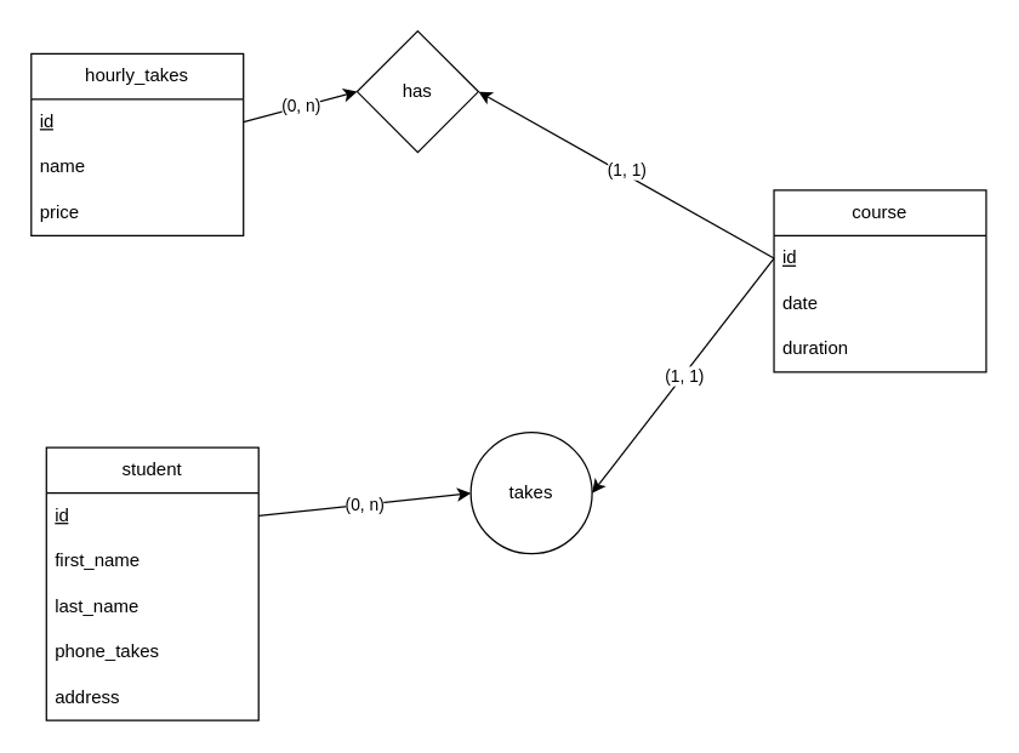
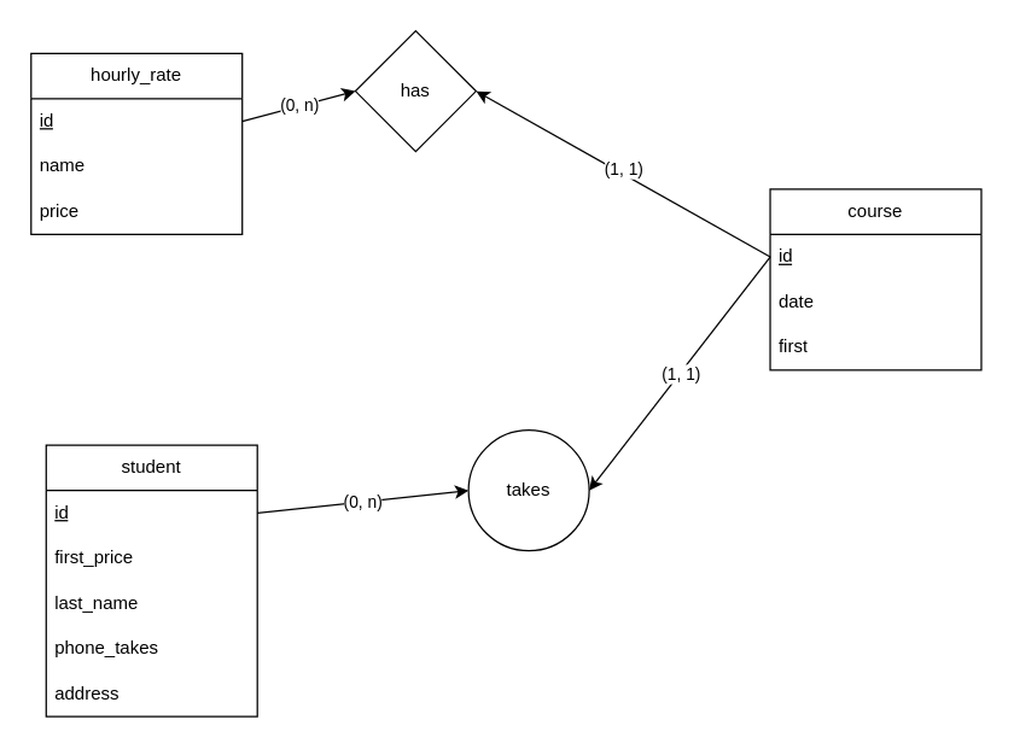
  <mxCell id="0" />
  <mxCell id="1" parent="0" />
  <mxCell id="2" value="student" style="swimlane;fontStyle=0;childLayout=stackLayout;horizontal=1;startSize=30;horizontalStack=0;resizeParent=1;resizeParentMax=0;resizeLast=0;collapsible=1;marginBottom=0;whiteSpace=wrap;html=1;" vertex="1" parent="1"><mxGeometry x="30" y="295" width="140" height="180" as="geometry" /></mxCell>
  <mxCell id="3" value="&lt;u&gt;id&lt;/u&gt;" style="text;strokeColor=none;fillColor=none;align=left;verticalAlign=middle;spacingLeft=4;spacingRight=4;overflow=hidden;points=[[0,0.5],[1,0.5]];portConstraint=eastwest;rotatable=0;whiteSpace=wrap;html=1;" vertex="1" parent="2"><mxGeometry y="30" width="140" height="30" as="geometry" /></mxCell>
- <mxCell id="4" value="first_name" style="text;strokeColor=none;fillColor=none;align=left;verticalAlign=middle;spacingLeft=4;spacingRight=4;overflow=hidden;points=[[0,0.5],[1,0.5]];portConstraint=eastwest;rotatable=0;whiteSpace=wrap;html=1;" vertex="1" parent="2"><mxGeometry y="60" width="140" height="30" as="geometry" /></mxCell>
+ <mxCell id="4" value="first_price" style="text;strokeColor=none;fillColor=none;align=left;verticalAlign=middle;spacingLeft=4;spacingRight=4;overflow=hidden;points=[[0,0.5],[1,0.5]];portConstraint=eastwest;rotatable=0;whiteSpace=wrap;html=1;" vertex="1" parent="2"><mxGeometry y="60" width="140" height="30" as="geometry" /></mxCell>
  <mxCell id="5" value="last_name" style="text;strokeColor=none;fillColor=none;align=left;verticalAlign=middle;spacingLeft=4;spacingRight=4;overflow=hidden;points=[[0,0.5],[1,0.5]];portConstraint=eastwest;rotatable=0;whiteSpace=wrap;html=1;" vertex="1" parent="2"><mxGeometry y="90" width="140" height="30" as="geometry" /></mxCell>
  <mxCell id="6" value="phone_takes" style="text;strokeColor=none;fillColor=none;align=left;verticalAlign=middle;spacingLeft=4;spacingRight=4;overflow=hidden;points=[[0,0.5],[1,0.5]];portConstraint=eastwest;rotatable=0;whiteSpace=wrap;html=1;" vertex="1" parent="2"><mxGeometry y="120" width="140" height="30" as="geometry" /></mxCell>
  <mxCell id="7" value="address" style="text;strokeColor=none;fillColor=none;align=left;verticalAlign=middle;spacingLeft=4;spacingRight=4;overflow=hidden;points=[[0,0.5],[1,0.5]];portConstraint=eastwest;rotatable=0;whiteSpace=wrap;html=1;" vertex="1" parent="2"><mxGeometry y="150" width="140" height="30" as="geometry" /></mxCell>
- <mxCell id="8" value="hourly_takes" style="swimlane;fontStyle=0;childLayout=stackLayout;horizontal=1;startSize=30;horizontalStack=0;resizeParent=1;resizeParentMax=0;resizeLast=0;collapsible=1;marginBottom=0;whiteSpace=wrap;html=1;" vertex="1" parent="1"><mxGeometry x="20" y="35" width="140" height="120" as="geometry" /></mxCell>
+ <mxCell id="8" value="hourly_rate" style="swimlane;fontStyle=0;childLayout=stackLayout;horizontal=1;startSize=30;horizontalStack=0;resizeParent=1;resizeParentMax=0;resizeLast=0;collapsible=1;marginBottom=0;whiteSpace=wrap;html=1;" vertex="1" parent="1"><mxGeometry x="20" y="35" width="140" height="120" as="geometry" /></mxCell>
  <mxCell id="9" value="&lt;u&gt;id&lt;/u&gt;" style="text;strokeColor=none;fillColor=none;align=left;verticalAlign=middle;spacingLeft=4;spacingRight=4;overflow=hidden;points=[[0,0.5],[1,0.5]];portConstraint=eastwest;rotatable=0;whiteSpace=wrap;html=1;" vertex="1" parent="8"><mxGeometry y="30" width="140" height="30" as="geometry" /></mxCell>
  <mxCell id="10" value="name" style="text;strokeColor=none;fillColor=none;align=left;verticalAlign=middle;spacingLeft=4;spacingRight=4;overflow=hidden;points=[[0,0.5],[1,0.5]];portConstraint=eastwest;rotatable=0;whiteSpace=wrap;html=1;" vertex="1" parent="8"><mxGeometry y="60" width="140" height="30" as="geometry" /></mxCell>
  <mxCell id="11" value="price" style="text;strokeColor=none;fillColor=none;align=left;verticalAlign=middle;spacingLeft=4;spacingRight=4;overflow=hidden;points=[[0,0.5],[1,0.5]];portConstraint=eastwest;rotatable=0;whiteSpace=wrap;html=1;" vertex="1" parent="8"><mxGeometry y="90" width="140" height="30" as="geometry" /></mxCell>
  <mxCell id="12" value="course" style="swimlane;fontStyle=0;childLayout=stackLayout;horizontal=1;startSize=30;horizontalStack=0;resizeParent=1;resizeParentMax=0;resizeLast=0;collapsible=1;marginBottom=0;whiteSpace=wrap;html=1;" vertex="1" parent="1"><mxGeometry x="510" y="125" width="140" height="120" as="geometry" /></mxCell>
  <mxCell id="13" value="&lt;u&gt;id&lt;/u&gt;" style="text;strokeColor=none;fillColor=none;align=left;verticalAlign=middle;spacingLeft=4;spacingRight=4;overflow=hidden;points=[[0,0.5],[1,0.5]];portConstraint=eastwest;rotatable=0;whiteSpace=wrap;html=1;" vertex="1" parent="12"><mxGeometry y="30" width="140" height="30" as="geometry" /></mxCell>
  <mxCell id="14" value="date" style="text;strokeColor=none;fillColor=none;align=left;verticalAlign=middle;spacingLeft=4;spacingRight=4;overflow=hidden;points=[[0,0.5],[1,0.5]];portConstraint=eastwest;rotatable=0;whiteSpace=wrap;html=1;" vertex="1" parent="12"><mxGeometry y="60" width="140" height="30" as="geometry" /></mxCell>
- <mxCell id="15" value="duration" style="text;strokeColor=none;fillColor=none;align=left;verticalAlign=middle;spacingLeft=4;spacingRight=4;overflow=hidden;points=[[0,0.5],[1,0.5]];portConstraint=eastwest;rotatable=0;whiteSpace=wrap;html=1;" vertex="1" parent="12"><mxGeometry y="90" width="140" height="30" as="geometry" /></mxCell>
+ <mxCell id="15" value="first" style="text;strokeColor=none;fillColor=none;align=left;verticalAlign=middle;spacingLeft=4;spacingRight=4;overflow=hidden;points=[[0,0.5],[1,0.5]];portConstraint=eastwest;rotatable=0;whiteSpace=wrap;html=1;" vertex="1" parent="12"><mxGeometry y="90" width="140" height="30" as="geometry" /></mxCell>
  <mxCell id="16" value="has" style="rhombus;whiteSpace=wrap;html=1;" vertex="1" parent="1"><mxGeometry x="235" y="20" width="80" height="80" as="geometry" /></mxCell>
  <mxCell id="17" value="takes" style="ellipse;whiteSpace=wrap;html=1;" vertex="1" parent="1"><mxGeometry x="310" y="285" width="80" height="80" as="geometry" /></mxCell>
  <mxCell id="18" value="(0, n)" style="endArrow=classic;html=1;rounded=0;exitX=1;exitY=0.5;exitDx=0;exitDy=0;entryX=0;entryY=0.5;entryDx=0;entryDy=0;" edge="1" parent="1" source="3" target="17"><mxGeometry relative="1" as="geometry"><mxPoint x="350" y="255" as="sourcePoint" /><mxPoint x="450" y="255" as="targetPoint" /></mxGeometry></mxCell>
  <mxCell id="19" value="" style="endArrow=classic;html=1;rounded=0;exitX=0;exitY=0.5;exitDx=0;exitDy=0;entryX=1;entryY=0.5;entryDx=0;entryDy=0;" edge="1" parent="1" source="13" target="17"><mxGeometry relative="1" as="geometry"><mxPoint x="320" y="255" as="sourcePoint" /><mxPoint x="420" y="255" as="targetPoint" /></mxGeometry></mxCell>
  <mxCell id="20" value="(1, 1)" style="edgeLabel;resizable=0;html=1;;align=center;verticalAlign=middle;" connectable="0" vertex="1" parent="19"><mxGeometry relative="1" as="geometry" /></mxCell>
  <mxCell id="21" value="" style="endArrow=classic;html=1;rounded=0;exitX=0;exitY=0.5;exitDx=0;exitDy=0;entryX=1;entryY=0.5;entryDx=0;entryDy=0;" edge="1" parent="1" source="13" target="16"><mxGeometry relative="1" as="geometry"><mxPoint x="320" y="255" as="sourcePoint" /><mxPoint x="420" y="255" as="targetPoint" /></mxGeometry></mxCell>
  <mxCell id="22" value="(1, 1)" style="edgeLabel;resizable=0;html=1;;align=center;verticalAlign=middle;" connectable="0" vertex="1" parent="21"><mxGeometry relative="1" as="geometry"><mxPoint y="-3" as="offset" /></mxGeometry></mxCell>
  <mxCell id="23" value="" style="endArrow=classic;html=1;rounded=0;exitX=1;exitY=0.5;exitDx=0;exitDy=0;entryX=0;entryY=0.5;entryDx=0;entryDy=0;" edge="1" parent="1" source="9" target="16"><mxGeometry relative="1" as="geometry"><mxPoint x="320" y="255" as="sourcePoint" /><mxPoint x="420" y="255" as="targetPoint" /></mxGeometry></mxCell>
  <mxCell id="24" value="(0, n)" style="edgeLabel;resizable=0;html=1;;align=center;verticalAlign=middle;" connectable="0" vertex="1" parent="23"><mxGeometry relative="1" as="geometry" /></mxCell>
